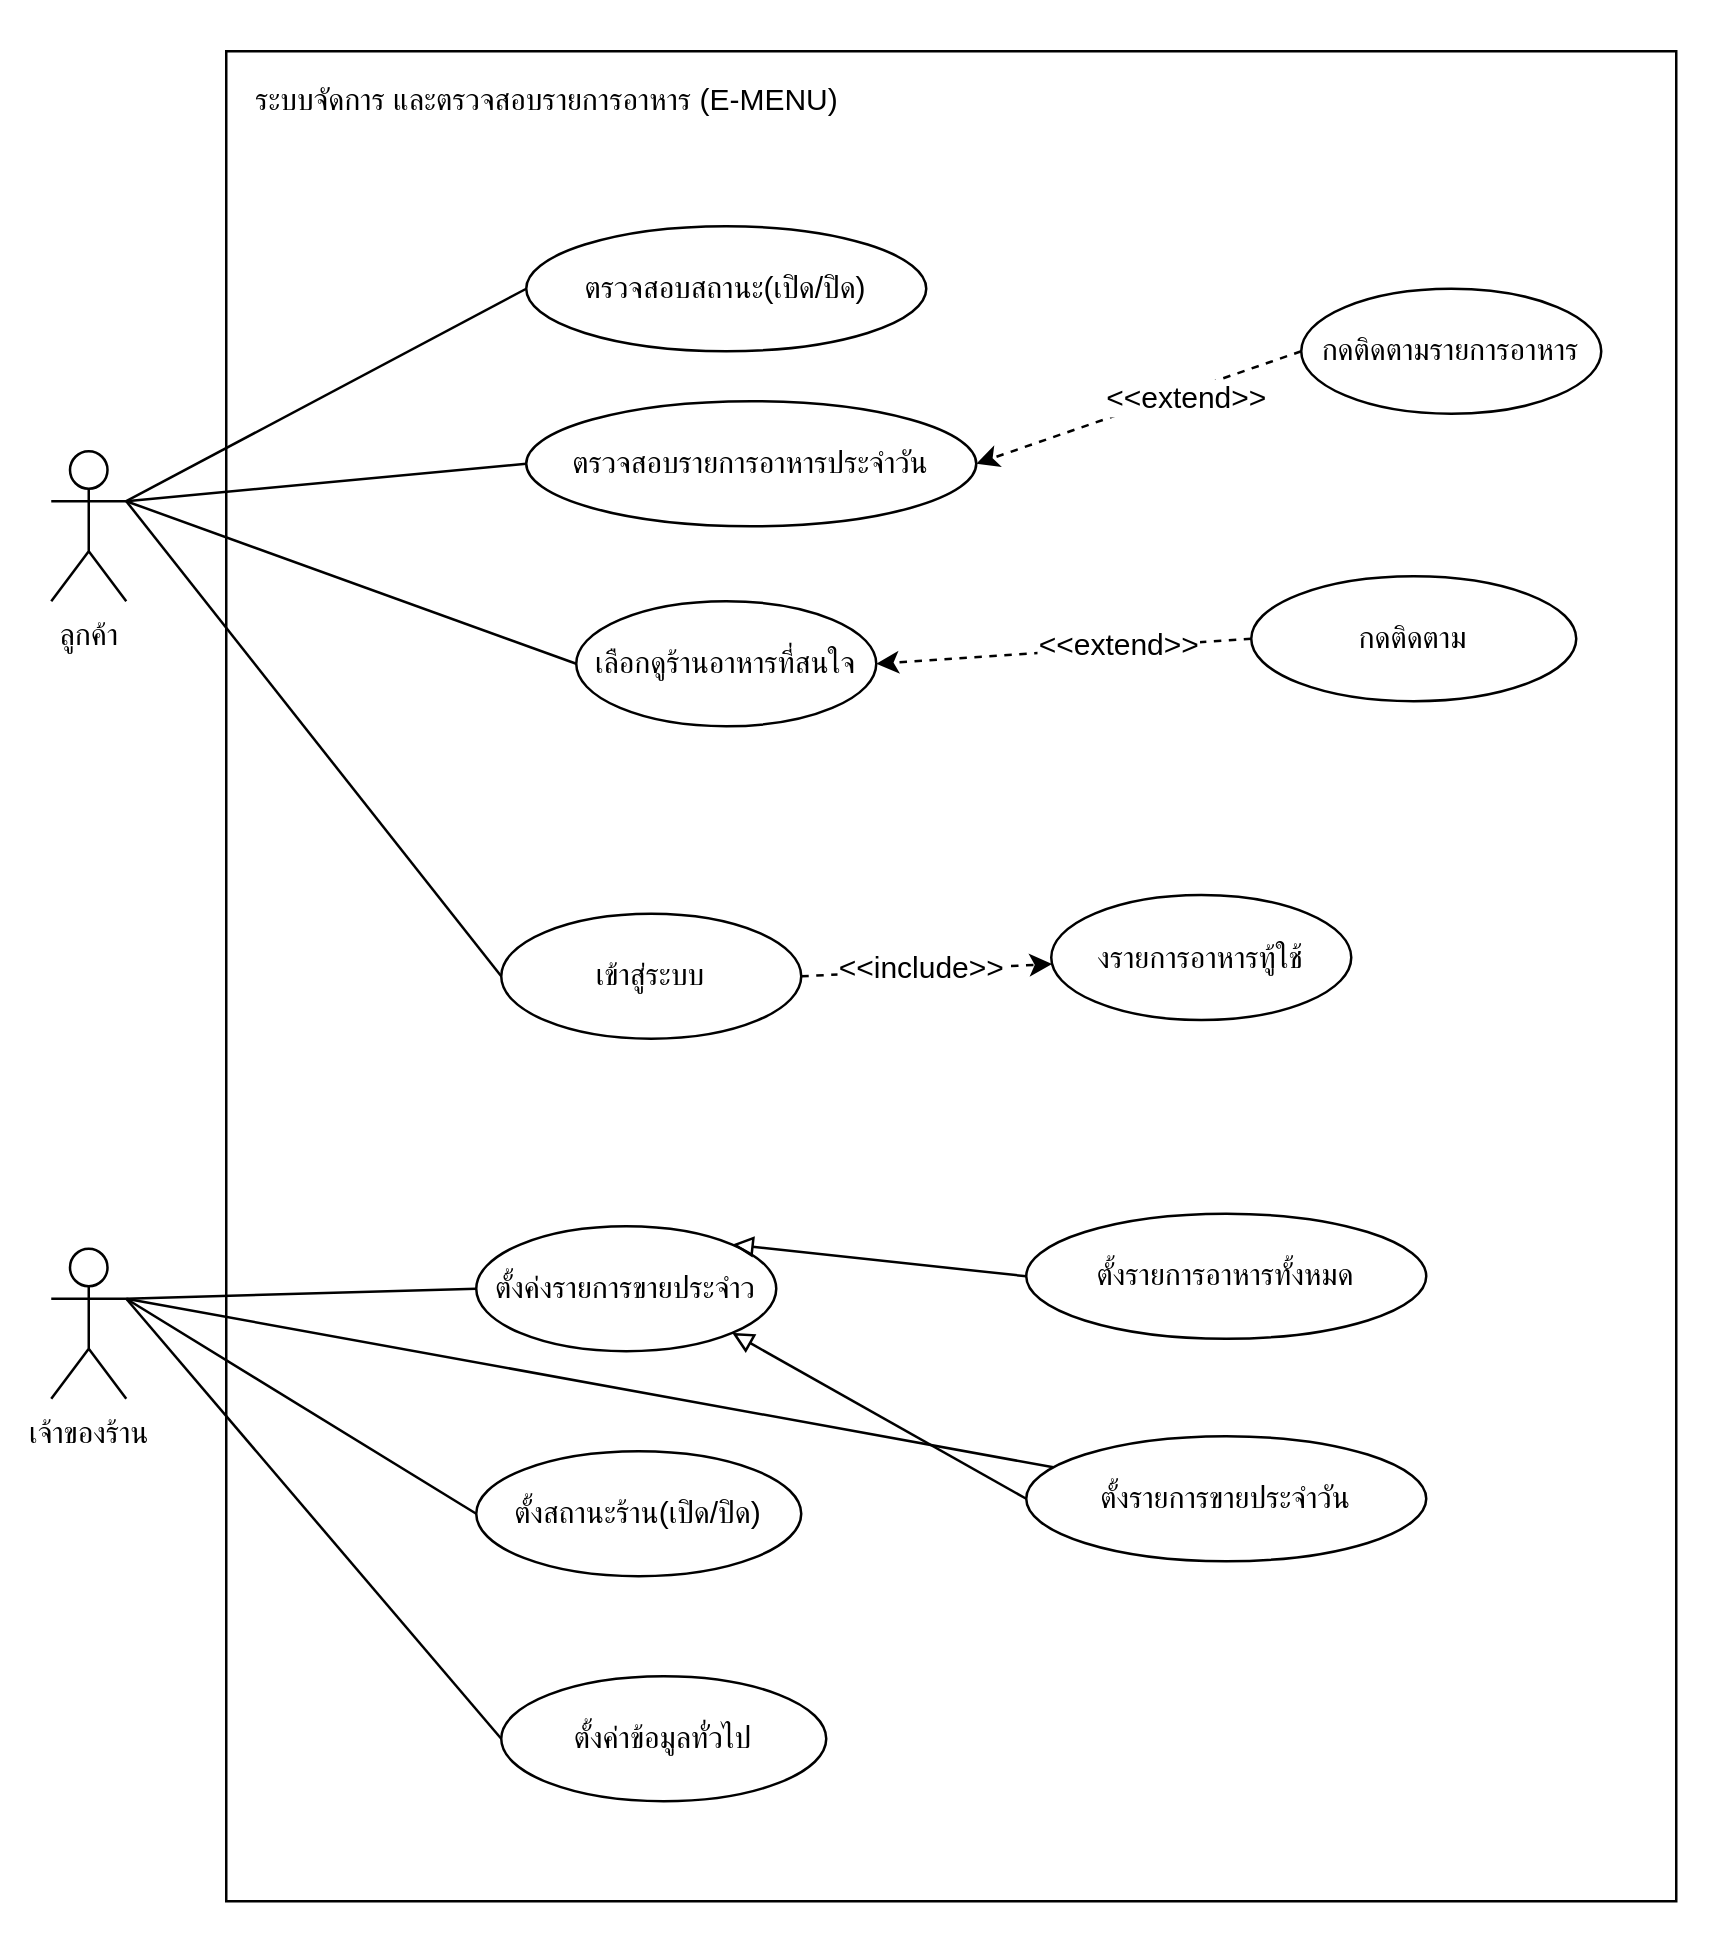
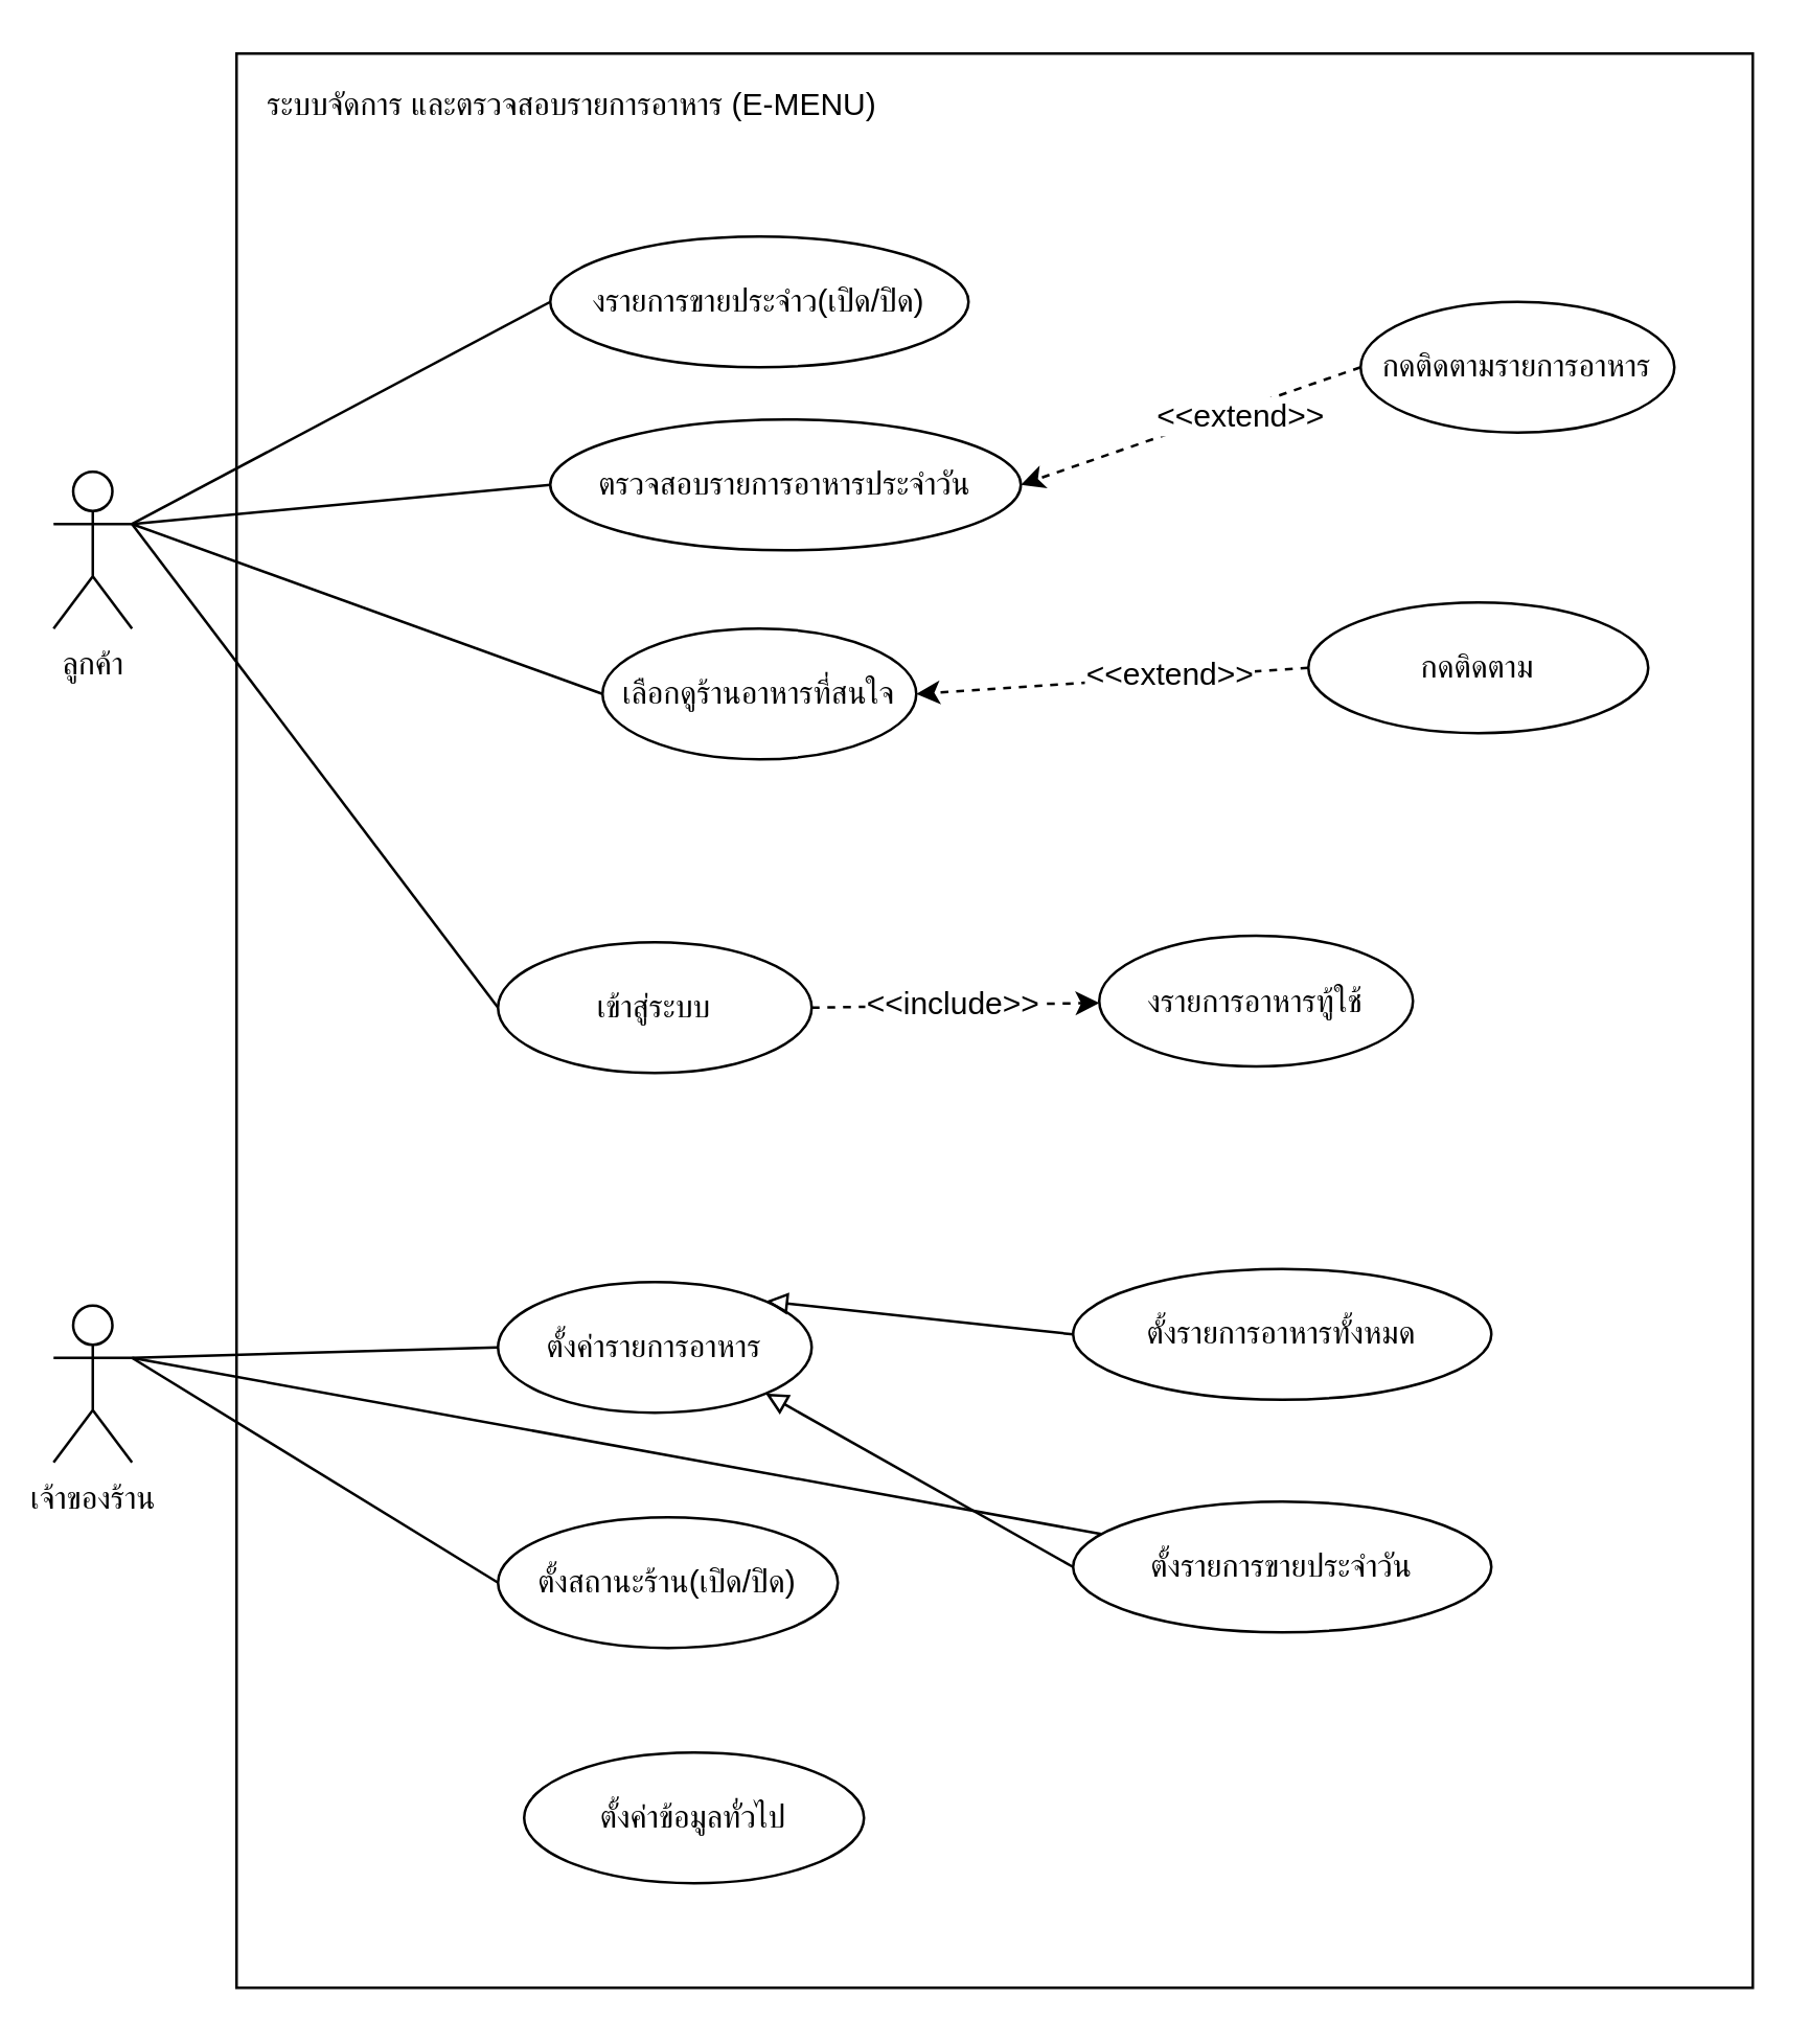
  <mxCell id="0" />
  <mxCell id="1" parent="0" />
  <mxCell id="2" value="" style="rounded=0;whiteSpace=wrap;html=1;fillColor=none;" vertex="1" parent="1"><mxGeometry x="90" y="20" width="580" height="740" as="geometry" /></mxCell>
  <mxCell id="3" style="edgeStyle=none;rounded=0;orthogonalLoop=1;jettySize=auto;html=1;exitX=1;exitY=0.333;exitDx=0;exitDy=0;exitPerimeter=0;entryX=0;entryY=0.5;entryDx=0;entryDy=0;endArrow=none;endFill=0;strokeColor=#000000;" edge="1" parent="1" source="7" target="25"><mxGeometry relative="1" as="geometry" /></mxCell>
  <mxCell id="4" style="edgeStyle=none;rounded=0;orthogonalLoop=1;jettySize=auto;html=1;exitX=1;exitY=0.333;exitDx=0;exitDy=0;exitPerimeter=0;entryX=0;entryY=0.5;entryDx=0;entryDy=0;startArrow=none;startFill=0;endArrow=none;endFill=0;strokeColor=#000000;" edge="1" parent="1" source="7" target="13"><mxGeometry relative="1" as="geometry" /></mxCell>
  <mxCell id="5" style="edgeStyle=none;rounded=0;orthogonalLoop=1;jettySize=auto;html=1;exitX=1;exitY=0.333;exitDx=0;exitDy=0;exitPerimeter=0;entryX=0;entryY=0.5;entryDx=0;entryDy=0;startArrow=none;startFill=0;endArrow=none;endFill=0;strokeColor=#000000;" edge="1" parent="1" source="7" target="14"><mxGeometry relative="1" as="geometry" /></mxCell>
  <mxCell id="6" style="edgeStyle=none;rounded=0;orthogonalLoop=1;jettySize=auto;html=1;exitX=1;exitY=0.333;exitDx=0;exitDy=0;exitPerimeter=0;entryX=0;entryY=0.5;entryDx=0;entryDy=0;startArrow=none;startFill=0;endArrow=none;endFill=0;strokeColor=#000000;" edge="1" parent="1" source="7" target="15"><mxGeometry relative="1" as="geometry" /></mxCell>
  <mxCell id="7" value="ลูกค้า" style="shape=umlActor;verticalLabelPosition=bottom;labelBackgroundColor=#ffffff;verticalAlign=top;html=1;outlineConnect=0;" vertex="1" parent="1"><mxGeometry x="20" y="180" width="30" height="60" as="geometry" /></mxCell>
  <mxCell id="8" style="edgeStyle=none;rounded=0;orthogonalLoop=1;jettySize=auto;html=1;exitX=1;exitY=0.333;exitDx=0;exitDy=0;exitPerimeter=0;endArrow=none;endFill=0;strokeColor=#000000;" edge="1" parent="1" source="12" target="20"><mxGeometry relative="1" as="geometry" /></mxCell>
  <mxCell id="9" style="edgeStyle=none;rounded=0;orthogonalLoop=1;jettySize=auto;html=1;exitX=1;exitY=0.333;exitDx=0;exitDy=0;exitPerimeter=0;entryX=0;entryY=0.5;entryDx=0;entryDy=0;endArrow=none;endFill=0;strokeColor=#000000;" edge="1" parent="1" source="12" target="16"><mxGeometry relative="1" as="geometry" /></mxCell>
  <mxCell id="10" style="edgeStyle=none;rounded=0;orthogonalLoop=1;jettySize=auto;html=1;exitX=1;exitY=0.333;exitDx=0;exitDy=0;exitPerimeter=0;entryX=0;entryY=0.5;entryDx=0;entryDy=0;endArrow=none;endFill=0;strokeColor=#000000;" edge="1" parent="1" source="12" target="21"><mxGeometry relative="1" as="geometry" /></mxCell>
- <mxCell id="11" style="edgeStyle=none;rounded=0;orthogonalLoop=1;jettySize=auto;html=1;exitX=1;exitY=0.333;exitDx=0;exitDy=0;exitPerimeter=0;entryX=0;entryY=0.5;entryDx=0;entryDy=0;endArrow=none;endFill=0;strokeColor=#000000;" edge="1" parent="1" source="12" target="22"><mxGeometry relative="1" as="geometry" /></mxCell>
  <mxCell id="12" value="เจ้าของร้าน" style="shape=umlActor;verticalLabelPosition=bottom;labelBackgroundColor=#ffffff;verticalAlign=top;html=1;outlineConnect=0;" vertex="1" parent="1"><mxGeometry x="20" y="499" width="30" height="60" as="geometry" /></mxCell>
- <mxCell id="13" value="ตรวจสอบสถานะ(เปิด/ปิด)" style="ellipse;whiteSpace=wrap;html=1;" vertex="1" parent="1"><mxGeometry x="210" y="90" width="160" height="50" as="geometry" /></mxCell>
+ <mxCell id="13" value="งรายการขายประจำว(เปิด/ปิด)" style="ellipse;whiteSpace=wrap;html=1;" vertex="1" parent="1"><mxGeometry x="210" y="90" width="160" height="50" as="geometry" /></mxCell>
  <mxCell id="14" value="ตรวจสอบรายการอาหารประจำวัน" style="ellipse;whiteSpace=wrap;html=1;" vertex="1" parent="1"><mxGeometry x="210" y="160" width="180" height="50" as="geometry" /></mxCell>
  <mxCell id="15" value="เลือกดูร้านอาหารที่สนใจ" style="ellipse;whiteSpace=wrap;html=1;" vertex="1" parent="1"><mxGeometry x="230" y="240" width="120" height="50" as="geometry" /></mxCell>
- <mxCell id="16" value="ตั้งค่งรายการขายประจำว" style="ellipse;whiteSpace=wrap;html=1;" vertex="1" parent="1"><mxGeometry x="190" y="490" width="120" height="50" as="geometry" /></mxCell>
+ <mxCell id="16" value="ตั้งค่ารายการอาหาร" style="ellipse;whiteSpace=wrap;html=1;" vertex="1" parent="1"><mxGeometry x="190" y="490" width="120" height="50" as="geometry" /></mxCell>
  <mxCell id="17" style="edgeStyle=none;rounded=0;orthogonalLoop=1;jettySize=auto;html=1;exitX=0;exitY=0.5;exitDx=0;exitDy=0;entryX=1;entryY=0;entryDx=0;entryDy=0;startArrow=none;startFill=0;endArrow=block;endFill=0;strokeColor=#000000;" edge="1" parent="1" source="18" target="16"><mxGeometry relative="1" as="geometry" /></mxCell>
  <mxCell id="18" value="ตั้งรายการอาหารทั้งหมด" style="ellipse;whiteSpace=wrap;html=1;" vertex="1" parent="1"><mxGeometry x="410" y="485" width="160" height="50" as="geometry" /></mxCell>
  <mxCell id="19" style="edgeStyle=none;rounded=0;orthogonalLoop=1;jettySize=auto;html=1;exitX=0;exitY=0.5;exitDx=0;exitDy=0;entryX=1;entryY=1;entryDx=0;entryDy=0;startArrow=none;startFill=0;endArrow=block;endFill=0;strokeColor=#000000;" edge="1" parent="1" source="20" target="16"><mxGeometry relative="1" as="geometry" /></mxCell>
  <mxCell id="20" value="ตั้งรายการขายประจำวัน" style="ellipse;whiteSpace=wrap;html=1;" vertex="1" parent="1"><mxGeometry x="410" y="574" width="160" height="50" as="geometry" /></mxCell>
  <mxCell id="21" value="ตั้งสถานะร้าน(เปิด/ปิด)" style="ellipse;whiteSpace=wrap;html=1;" vertex="1" parent="1"><mxGeometry x="190" y="580" width="130" height="50" as="geometry" /></mxCell>
  <mxCell id="22" value="ตั้งค่าข้อมูลทั่วไป" style="ellipse;whiteSpace=wrap;html=1;" vertex="1" parent="1"><mxGeometry x="200" y="670" width="130" height="50" as="geometry" /></mxCell>
  <mxCell id="23" style="edgeStyle=none;rounded=0;orthogonalLoop=1;jettySize=auto;html=1;exitX=1;exitY=0.5;exitDx=0;exitDy=0;endArrow=classic;endFill=1;strokeColor=#000000;startArrow=none;startFill=0;dashed=1;" edge="1" parent="1" source="25" target="27"><mxGeometry relative="1" as="geometry" /></mxCell>
  <mxCell id="24" value="&amp;lt;&amp;lt;include&amp;gt;&amp;gt;" style="text;html=1;resizable=0;points=[];align=center;verticalAlign=middle;labelBackgroundColor=#ffffff;" vertex="1" connectable="0" parent="23"><mxGeometry x="0.292" y="2" relative="1" as="geometry"><mxPoint x="-17.5" y="2" as="offset" /></mxGeometry></mxCell>
- <mxCell id="25" value="เข้าสู่ระบบ" style="ellipse;whiteSpace=wrap;html=1;" vertex="1" parent="1"><mxGeometry x="200" y="365" width="120" height="50" as="geometry" /></mxCell>
+ <mxCell id="25" value="เข้าสู่ระบบ" style="ellipse;whiteSpace=wrap;html=1;" vertex="1" parent="1"><mxGeometry x="190" y="360" width="120" height="50" as="geometry" /></mxCell>
  <mxCell id="26" style="edgeStyle=none;rounded=0;orthogonalLoop=1;jettySize=auto;html=1;entryX=1;entryY=0.5;entryDx=0;entryDy=0;dashed=1;" edge="1" parent="1" source="25" target="25"><mxGeometry relative="1" as="geometry" /></mxCell>
  <mxCell id="27" value="งรายการอาหารทู้ใช้" style="ellipse;whiteSpace=wrap;html=1;fillColor=none;" vertex="1" parent="1"><mxGeometry x="420" y="357.5" width="120" height="50" as="geometry" /></mxCell>
  <mxCell id="28" style="edgeStyle=none;rounded=0;orthogonalLoop=1;jettySize=auto;html=1;exitX=0;exitY=0.5;exitDx=0;exitDy=0;entryX=1;entryY=0.5;entryDx=0;entryDy=0;startArrow=none;startFill=0;endArrow=classic;endFill=1;strokeColor=#000000;dashed=1;" edge="1" parent="1" source="30" target="14"><mxGeometry relative="1" as="geometry" /></mxCell>
  <mxCell id="29" value="&amp;lt;&amp;lt;extend&amp;gt;&amp;gt;" style="text;html=1;resizable=0;points=[];align=center;verticalAlign=middle;labelBackgroundColor=#ffffff;" vertex="1" connectable="0" parent="28"><mxGeometry x="-0.273" y="2" relative="1" as="geometry"><mxPoint as="offset" /></mxGeometry></mxCell>
  <mxCell id="30" value="กดติดตามรายการอาหาร" style="ellipse;whiteSpace=wrap;html=1;fillColor=none;" vertex="1" parent="1"><mxGeometry x="520" y="115" width="120" height="50" as="geometry" /></mxCell>
  <mxCell id="31" style="edgeStyle=none;rounded=0;orthogonalLoop=1;jettySize=auto;html=1;exitX=0;exitY=0.5;exitDx=0;exitDy=0;entryX=1;entryY=0.5;entryDx=0;entryDy=0;startArrow=none;startFill=0;endArrow=classic;endFill=1;strokeColor=#000000;dashed=1;" edge="1" parent="1" source="33" target="15"><mxGeometry relative="1" as="geometry" /></mxCell>
  <mxCell id="32" value="&amp;lt;&amp;lt;extend&amp;gt;&amp;gt;" style="text;html=1;resizable=0;points=[];align=center;verticalAlign=middle;labelBackgroundColor=#ffffff;" vertex="1" connectable="0" parent="31"><mxGeometry x="-0.281" y="-1" relative="1" as="geometry"><mxPoint as="offset" /></mxGeometry></mxCell>
  <mxCell id="33" value="กดติดตาม" style="ellipse;whiteSpace=wrap;html=1;fillColor=none;" vertex="1" parent="1"><mxGeometry x="500" y="230" width="130" height="50" as="geometry" /></mxCell>
  <mxCell id="34" value="ระบบจัดการ และตรวจสอบรายการอาหาร (E-MENU)" style="text;html=1;strokeColor=none;fillColor=none;align=left;verticalAlign=middle;whiteSpace=wrap;rounded=0;" vertex="1" parent="1"><mxGeometry x="100" y="30" width="340" height="20" as="geometry" /></mxCell>
